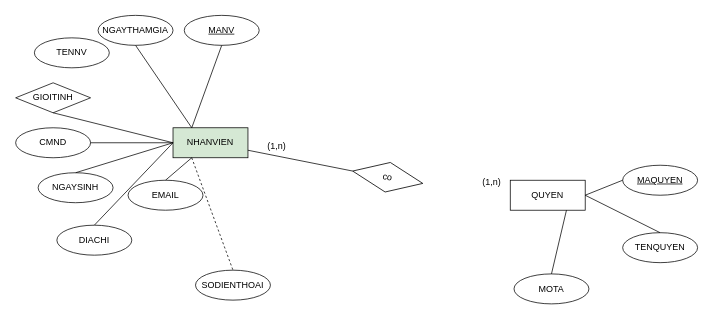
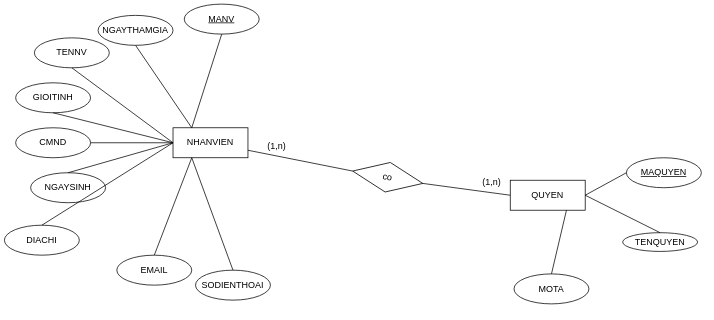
  <mxCell id="0" />
  <mxCell id="1" parent="0" />
- <mxCell id="2" value="NHANVIEN" style="whiteSpace=wrap;html=1;align=center;fillColor=#d5e8d4;" vertex="1" parent="1"><mxGeometry x="230" y="170" width="100" height="40" as="geometry" /></mxCell>
- <mxCell id="3" value="MANV" style="ellipse;whiteSpace=wrap;html=1;align=center;fontStyle=4;" vertex="1" parent="1"><mxGeometry x="245" y="20" width="100" height="40" as="geometry" /></mxCell>
+ <mxCell id="2" value="NHANVIEN" style="whiteSpace=wrap;html=1;align=center;" vertex="1" parent="1"><mxGeometry x="230" y="170" width="100" height="40" as="geometry" /></mxCell>
+ <mxCell id="3" value="MANV" style="ellipse;whiteSpace=wrap;html=1;align=center;fontStyle=4;" vertex="1" parent="1"><mxGeometry x="245" y="5" width="100" height="40" as="geometry" /></mxCell>
  <mxCell id="4" value="TENNV" style="ellipse;whiteSpace=wrap;html=1;align=center;" vertex="1" parent="1"><mxGeometry x="45" y="50" width="100" height="40" as="geometry" /></mxCell>
- <mxCell id="5" value="GIOITINH" style="rhombus;whiteSpace=wrap;html=1;align=center;" vertex="1" parent="1"><mxGeometry x="20" y="110" width="100" height="40" as="geometry" /></mxCell>
+ <mxCell id="5" value="GIOITINH" style="ellipse;whiteSpace=wrap;html=1;align=center;" vertex="1" parent="1"><mxGeometry x="20" y="110" width="100" height="40" as="geometry" /></mxCell>
  <mxCell id="6" value="CMND" style="ellipse;whiteSpace=wrap;html=1;align=center;" vertex="1" parent="1"><mxGeometry x="20" y="170" width="100" height="40" as="geometry" /></mxCell>
- <mxCell id="7" value="NGAYSINH" style="ellipse;whiteSpace=wrap;html=1;align=center;" vertex="1" parent="1"><mxGeometry x="50" y="230" width="100" height="40" as="geometry" /></mxCell>
+ <mxCell id="7" value="NGAYSINH" style="ellipse;whiteSpace=wrap;html=1;align=center;" vertex="1" parent="1"><mxGeometry x="40" y="230" width="100" height="40" as="geometry" /></mxCell>
  <mxCell id="8" value="SODIENTHOAI" style="ellipse;whiteSpace=wrap;html=1;align=center;" vertex="1" parent="1"><mxGeometry x="260" y="360" width="100" height="40" as="geometry" /></mxCell>
- <mxCell id="9" value="EMAIL" style="ellipse;whiteSpace=wrap;html=1;align=center;" vertex="1" parent="1"><mxGeometry x="170" y="240" width="100" height="40" as="geometry" /></mxCell>
- <mxCell id="10" value="DIACHI" style="ellipse;whiteSpace=wrap;html=1;align=center;" vertex="1" parent="1"><mxGeometry x="75" y="300" width="100" height="40" as="geometry" /></mxCell>
+ <mxCell id="9" value="EMAIL" style="ellipse;whiteSpace=wrap;html=1;align=center;" vertex="1" parent="1"><mxGeometry x="155" y="340" width="100" height="40" as="geometry" /></mxCell>
+ <mxCell id="10" value="DIACHI" style="ellipse;whiteSpace=wrap;html=1;align=center;" vertex="1" parent="1"><mxGeometry x="5" y="300" width="100" height="40" as="geometry" /></mxCell>
  <mxCell id="11" value="NGAYTHAMGIA" style="ellipse;whiteSpace=wrap;html=1;align=center;" vertex="1" parent="1"><mxGeometry x="130" y="20" width="100" height="40" as="geometry" /></mxCell>
  <mxCell id="12" value="" style="endArrow=none;html=1;rounded=0;strokeColor=#000000;exitX=0.25;exitY=0;exitDx=0;exitDy=0;entryX=0.5;entryY=1;entryDx=0;entryDy=0;" edge="1" parent="1" source="2" target="3"><mxGeometry width="50" height="50" relative="1" as="geometry"><mxPoint x="370" y="180" as="sourcePoint" /><mxPoint x="420" y="130" as="targetPoint" /></mxGeometry></mxCell>
  <mxCell id="13" value="" style="endArrow=none;html=1;rounded=0;strokeColor=#000000;exitX=0.25;exitY=0;exitDx=0;exitDy=0;entryX=0.5;entryY=1;entryDx=0;entryDy=0;" edge="1" parent="1" source="2" target="11"><mxGeometry width="50" height="50" relative="1" as="geometry"><mxPoint x="370" y="180" as="sourcePoint" /><mxPoint x="420" y="130" as="targetPoint" /></mxGeometry></mxCell>
+ <mxCell id="14" value="" style="endArrow=none;html=1;rounded=0;strokeColor=#000000;exitX=0;exitY=0.5;exitDx=0;exitDy=0;entryX=0.5;entryY=1;entryDx=0;entryDy=0;" edge="1" parent="1" source="2" target="4"><mxGeometry width="50" height="50" relative="1" as="geometry"><mxPoint x="370" y="180" as="sourcePoint" /><mxPoint x="420" y="130" as="targetPoint" /></mxGeometry></mxCell>
  <mxCell id="15" value="" style="endArrow=none;html=1;rounded=0;strokeColor=#000000;exitX=0;exitY=0.5;exitDx=0;exitDy=0;entryX=0.5;entryY=1;entryDx=0;entryDy=0;" edge="1" parent="1" source="2" target="5"><mxGeometry width="50" height="50" relative="1" as="geometry"><mxPoint x="370" y="180" as="sourcePoint" /><mxPoint x="420" y="130" as="targetPoint" /></mxGeometry></mxCell>
  <mxCell id="16" value="" style="endArrow=none;html=1;rounded=0;strokeColor=#000000;exitX=0;exitY=0.5;exitDx=0;exitDy=0;entryX=1;entryY=0.5;entryDx=0;entryDy=0;" edge="1" parent="1" source="2" target="6"><mxGeometry width="50" height="50" relative="1" as="geometry"><mxPoint x="370" y="180" as="sourcePoint" /><mxPoint x="420" y="130" as="targetPoint" /></mxGeometry></mxCell>
  <mxCell id="17" value="" style="endArrow=none;html=1;rounded=0;strokeColor=#000000;entryX=0.5;entryY=0;entryDx=0;entryDy=0;" edge="1" parent="1" target="7"><mxGeometry width="50" height="50" relative="1" as="geometry"><mxPoint x="230" y="190" as="sourcePoint" /><mxPoint x="420" y="130" as="targetPoint" /></mxGeometry></mxCell>
  <mxCell id="18" value="" style="endArrow=none;html=1;rounded=0;strokeColor=#000000;exitX=0;exitY=0.5;exitDx=0;exitDy=0;entryX=0.5;entryY=0;entryDx=0;entryDy=0;" edge="1" parent="1" source="2" target="10"><mxGeometry width="50" height="50" relative="1" as="geometry"><mxPoint x="370" y="180" as="sourcePoint" /><mxPoint x="420" y="130" as="targetPoint" /></mxGeometry></mxCell>
  <mxCell id="19" value="" style="endArrow=none;html=1;rounded=0;strokeColor=#000000;exitX=0.25;exitY=1;exitDx=0;exitDy=0;entryX=0.5;entryY=0;entryDx=0;entryDy=0;" edge="1" parent="1" source="2" target="9"><mxGeometry width="50" height="50" relative="1" as="geometry"><mxPoint x="370" y="180" as="sourcePoint" /><mxPoint x="420" y="130" as="targetPoint" /></mxGeometry></mxCell>
- <mxCell id="20" value="" style="endArrow=none;html=1;rounded=0;strokeColor=#000000;exitX=0.25;exitY=1;exitDx=0;exitDy=0;entryX=0.5;entryY=0;entryDx=0;entryDy=0;dashed=1;" edge="1" parent="1" source="2" target="8"><mxGeometry width="50" height="50" relative="1" as="geometry"><mxPoint x="370" y="180" as="sourcePoint" /><mxPoint x="420" y="130" as="targetPoint" /></mxGeometry></mxCell>
+ <mxCell id="20" value="" style="endArrow=none;html=1;rounded=0;strokeColor=#000000;exitX=0.25;exitY=1;exitDx=0;exitDy=0;entryX=0.5;entryY=0;entryDx=0;entryDy=0;" edge="1" parent="1" source="2" target="8"><mxGeometry width="50" height="50" relative="1" as="geometry"><mxPoint x="370" y="180" as="sourcePoint" /><mxPoint x="420" y="130" as="targetPoint" /></mxGeometry></mxCell>
  <mxCell id="21" value="QUYEN" style="whiteSpace=wrap;html=1;align=center;" vertex="1" parent="1"><mxGeometry x="680" y="240" width="100" height="40" as="geometry" /></mxCell>
- <mxCell id="22" value="MAQUYEN" style="ellipse;whiteSpace=wrap;html=1;align=center;fontStyle=4;" vertex="1" parent="1"><mxGeometry x="830" y="220" width="100" height="40" as="geometry" /></mxCell>
- <mxCell id="23" value="TENQUYEN" style="ellipse;whiteSpace=wrap;html=1;align=center;" vertex="1" parent="1"><mxGeometry x="830" y="310" width="100" height="40" as="geometry" /></mxCell>
+ <mxCell id="22" value="MAQUYEN" style="ellipse;whiteSpace=wrap;html=1;align=center;fontStyle=4;" vertex="1" parent="1"><mxGeometry x="835" y="210" width="100" height="40" as="geometry" /></mxCell>
+ <mxCell id="23" value="TENQUYEN" style="ellipse;whiteSpace=wrap;html=1;align=center;" vertex="1" parent="1"><mxGeometry x="830" y="310" width="100" height="25" as="geometry" /></mxCell>
  <mxCell id="24" value="MOTA" style="ellipse;whiteSpace=wrap;html=1;align=center;" vertex="1" parent="1"><mxGeometry x="685" y="365" width="100" height="40" as="geometry" /></mxCell>
  <mxCell id="25" value="" style="endArrow=none;html=1;rounded=0;strokeColor=#000000;exitX=0.75;exitY=1;exitDx=0;exitDy=0;entryX=0.5;entryY=0;entryDx=0;entryDy=0;" edge="1" parent="1" source="21" target="24"><mxGeometry relative="1" as="geometry"><mxPoint x="420" y="160" as="sourcePoint" /><mxPoint x="580" y="160" as="targetPoint" /></mxGeometry></mxCell>
  <mxCell id="26" value="" style="endArrow=none;html=1;rounded=0;strokeColor=#000000;exitX=0.5;exitY=0;exitDx=0;exitDy=0;entryX=1;entryY=0.5;entryDx=0;entryDy=0;" edge="1" parent="1" source="23" target="21"><mxGeometry relative="1" as="geometry"><mxPoint x="420" y="160" as="sourcePoint" /><mxPoint x="580" y="160" as="targetPoint" /></mxGeometry></mxCell>
  <mxCell id="27" value="" style="endArrow=none;html=1;rounded=0;strokeColor=#000000;exitX=0;exitY=0.5;exitDx=0;exitDy=0;entryX=1;entryY=0.5;entryDx=0;entryDy=0;" edge="1" parent="1" source="22" target="21"><mxGeometry relative="1" as="geometry"><mxPoint x="420" y="160" as="sourcePoint" /><mxPoint x="580" y="160" as="targetPoint" /></mxGeometry></mxCell>
  <mxCell id="28" value="co" style="shape=rhombus;perimeter=rhombusPerimeter;whiteSpace=wrap;html=1;align=center;rotation=10;" vertex="1" parent="1"><mxGeometry x="469" y="216" width="95" height="40" as="geometry" /></mxCell>
  <mxCell id="29" value="" style="endArrow=none;html=1;rounded=0;strokeColor=#000000;exitX=1;exitY=0.75;exitDx=0;exitDy=0;entryX=0;entryY=0.5;entryDx=0;entryDy=0;" edge="1" parent="1" source="2" target="28"><mxGeometry relative="1" as="geometry"><mxPoint x="420" y="160" as="sourcePoint" /><mxPoint x="580" y="160" as="targetPoint" /></mxGeometry></mxCell>
+ <mxCell id="30" value="" style="endArrow=none;html=1;rounded=0;strokeColor=#000000;exitX=1;exitY=0.5;exitDx=0;exitDy=0;entryX=0;entryY=0.5;entryDx=0;entryDy=0;" edge="1" parent="1" source="28" target="21"><mxGeometry relative="1" as="geometry"><mxPoint x="420" y="160" as="sourcePoint" /><mxPoint x="580" y="160" as="targetPoint" /></mxGeometry></mxCell>
  <mxCell id="31" value="(1,n)" style="text;html=1;align=center;verticalAlign=middle;resizable=0;points=[];autosize=1;strokeColor=none;fillColor=none;" vertex="1" parent="1"><mxGeometry x="633" y="230" width="43" height="26" as="geometry" /></mxCell>
  <mxCell id="32" value="(1,n)" style="text;html=1;align=center;verticalAlign=middle;resizable=0;points=[];autosize=1;strokeColor=none;fillColor=none;" vertex="1" parent="1"><mxGeometry x="343" y="180" width="50" height="30" as="geometry" /></mxCell>
